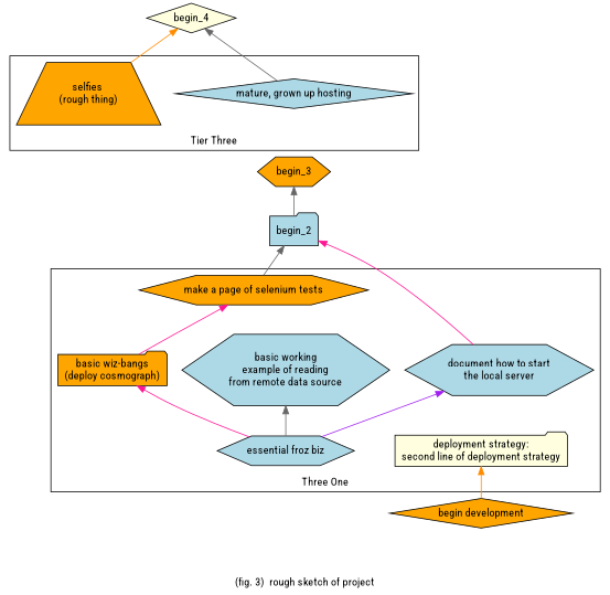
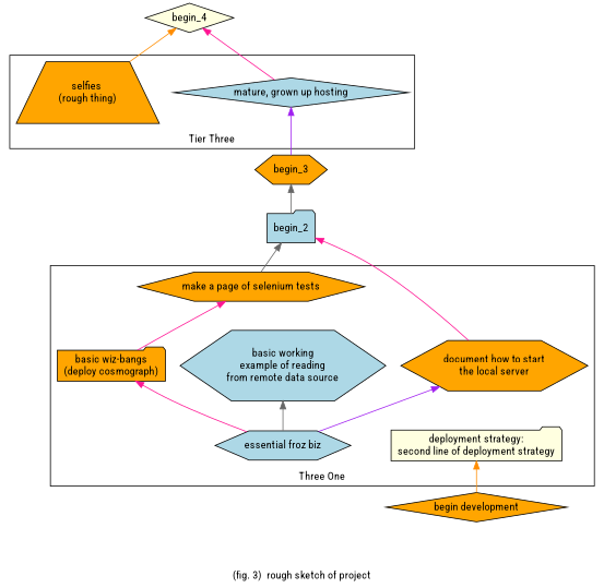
  digraph {
    fontname="Roboto Condensed"
    label="\n(fig. 3)  rough sketch of project"
    rankdir=BT
    node [fillcolor=lightblue fontname="Roboto Condensed" shape=hexagon style=filled]
    edge [color=deeppink fontname="Roboto Condensed"]
    n1 [label="mature, grown up hosting" shape=diamond]
    n2 [fillcolor=orange label="selfies \n(rough thing)" shape=trapezium]
-   n3 [label="document how to start\nthe local server"]
+   n3 [fillcolor=orange label="document how to start\nthe local server"]
    n4 [fillcolor=lightyellow label="deployment strategy:\nsecond line of deployment strategy" shape=folder]
    n5 [label="essential froz biz"]
    n6 [fillcolor=orange label="make a page of selenium tests"]
    n7 [label="basic working\nexample of reading\nfrom remote data source"]
    n8 [fillcolor=orange label="basic wiz-bangs\n(deploy cosmograph)" shape=folder]
    begin_4 [fillcolor=lightyellow shape=diamond]
    begin_2 [shape=folder]
    begin_3 [fillcolor=orange]
    n12 [fillcolor=orange label="begin development" shape=diamond]
    subgraph cluster_1 {
      label="Tier Three"
      n1
      n2
    }
    subgraph cluster_2 {
      label="Tier Two"
    }
    subgraph cluster_3 {
      label="Three One"
      n3
      n4
      n5
      n6
      n7
      n8
    }
-   n1 -> begin_4 [color=gray40]
+   n1 -> begin_4
    n2 -> begin_4 [color=darkorange]
    n3 -> begin_2
    n5 -> n3 [color=purple]
    n5 -> n7 [color=gray40]
    n5 -> n8
    n6 -> begin_2 [color=gray40]
    n8 -> n6
    begin_2 -> begin_3 [color=gray40]
+   begin_3 -> n1 [color=purple]
    n12 -> n4 [color=darkorange]
  }
